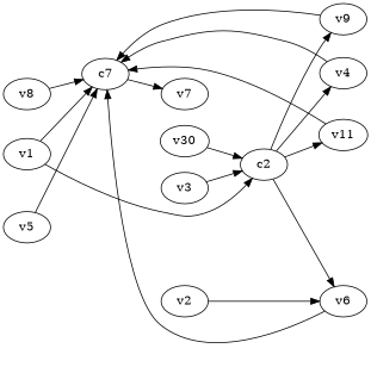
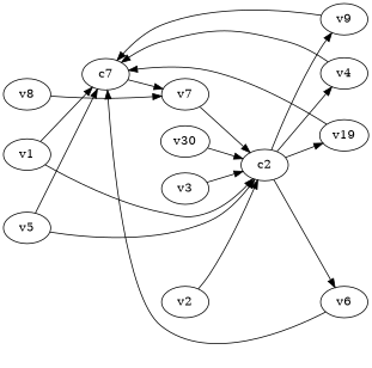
  strict digraph {
    rankdir=LR
    edge [weight=1]
    n1 [label=c7]
    v7
    c2
    v4
    v6
-   v11
+   v11 [label=v19]
    v9
    v1
    v2
    v3
    v5
    v8
    n13 [label=v30]
    n1 -> v7
+   v7 -> c2
    c2 -> v4
    c2 -> v6
    c2 -> v11
    c2 -> v9
    v4 -> n1
    v6 -> n1
    v11 -> n1
    v9 -> n1
    v1 -> n1
    v1 -> c2
-   v2 -> v6
+   v2 -> c2
    v3 -> c2
    v5 -> n1
-   v8 -> n1
+   v5 -> c2
+   v8 -> v7
    n13 -> c2
  }
